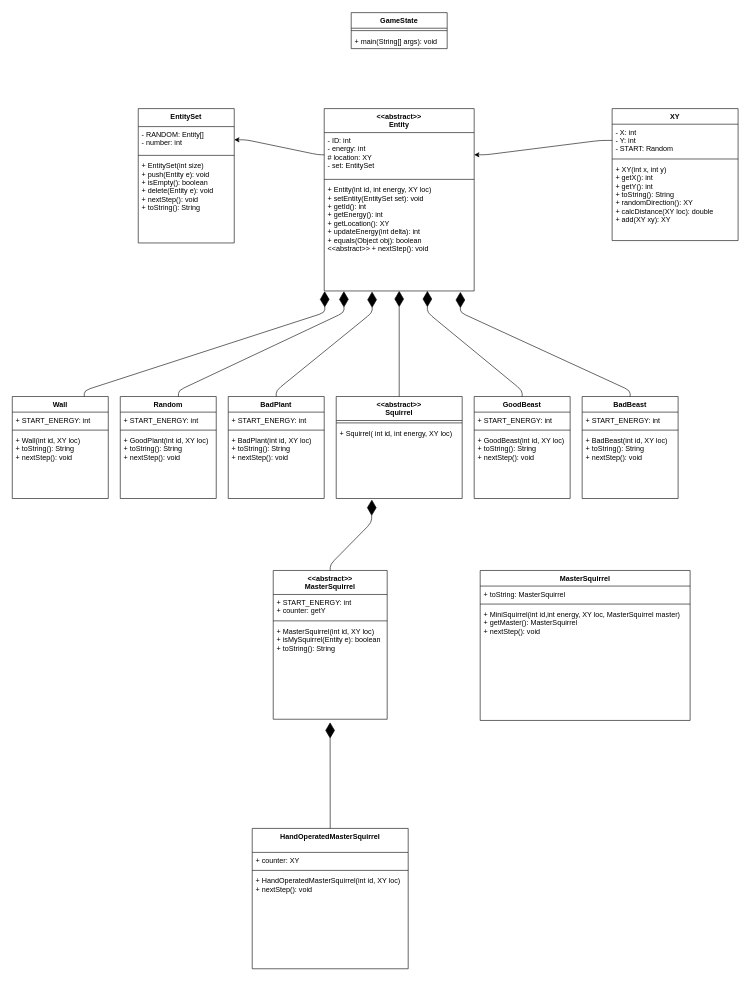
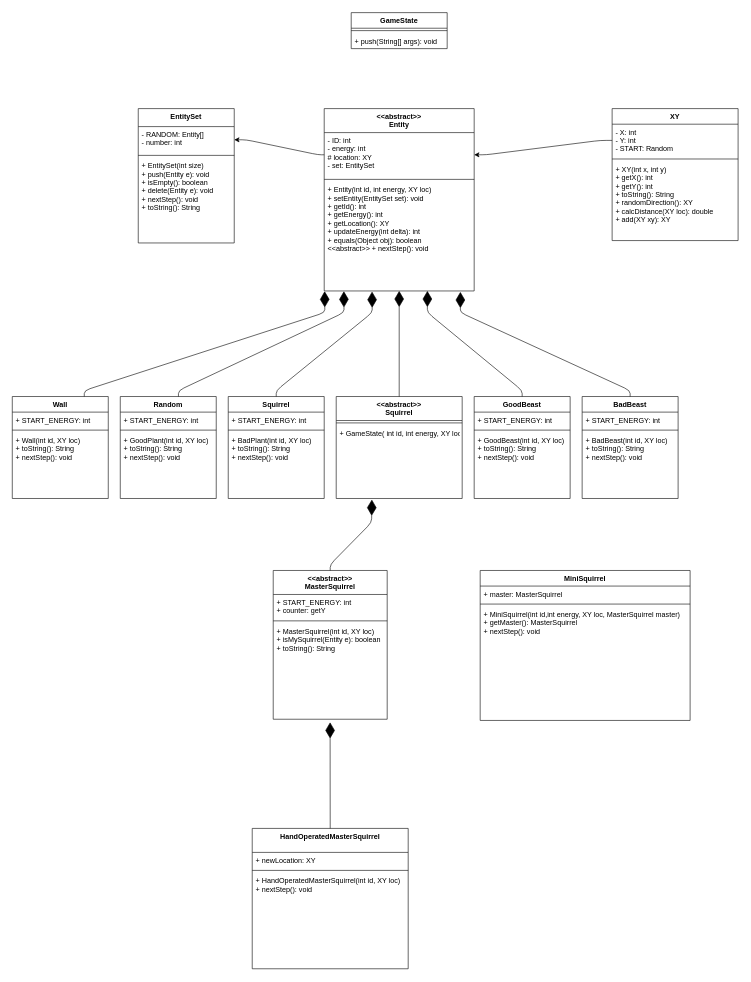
  <mxCell id="0" />
  <mxCell id="1" parent="0" />
  <mxCell id="2" value="Wall" style="swimlane;fontStyle=1;align=center;verticalAlign=top;childLayout=stackLayout;horizontal=1;startSize=26;horizontalStack=0;resizeParent=1;resizeParentMax=0;resizeLast=0;collapsible=1;marginBottom=0;" parent="1" vertex="1"><mxGeometry x="20" y="660" width="160" height="170" as="geometry" /></mxCell>
  <mxCell id="3" value="+ START_ENERGY: int" style="text;strokeColor=none;fillColor=none;align=left;verticalAlign=top;spacingLeft=4;spacingRight=4;overflow=hidden;rotatable=0;points=[[0,0.5],[1,0.5]];portConstraint=eastwest;" parent="2" vertex="1"><mxGeometry y="26" width="160" height="26" as="geometry" /></mxCell>
  <mxCell id="4" value="" style="line;strokeWidth=1;fillColor=none;align=left;verticalAlign=middle;spacingTop=-1;spacingLeft=3;spacingRight=3;rotatable=0;labelPosition=right;points=[];portConstraint=eastwest;" parent="2" vertex="1"><mxGeometry y="52" width="160" height="8" as="geometry" /></mxCell>
  <mxCell id="5" value="+ Wall(int id, XY loc)&#10;+ toString(): String&#10;+ nextStep(): void" style="text;strokeColor=none;fillColor=none;align=left;verticalAlign=top;spacingLeft=4;spacingRight=4;overflow=hidden;rotatable=0;points=[[0,0.5],[1,0.5]];portConstraint=eastwest;" parent="2" vertex="1"><mxGeometry y="60" width="160" height="110" as="geometry" /></mxCell>
- <mxCell id="6" value="BadPlant" style="swimlane;fontStyle=1;align=center;verticalAlign=top;childLayout=stackLayout;horizontal=1;startSize=26;horizontalStack=0;resizeParent=1;resizeParentMax=0;resizeLast=0;collapsible=1;marginBottom=0;" parent="1" vertex="1"><mxGeometry x="380" y="660" width="160" height="170" as="geometry" /></mxCell>
+ <mxCell id="6" value="Squirrel" style="swimlane;fontStyle=1;align=center;verticalAlign=top;childLayout=stackLayout;horizontal=1;startSize=26;horizontalStack=0;resizeParent=1;resizeParentMax=0;resizeLast=0;collapsible=1;marginBottom=0;" parent="1" vertex="1"><mxGeometry x="380" y="660" width="160" height="170" as="geometry" /></mxCell>
  <mxCell id="7" value="+ START_ENERGY: int" style="text;strokeColor=none;fillColor=none;align=left;verticalAlign=top;spacingLeft=4;spacingRight=4;overflow=hidden;rotatable=0;points=[[0,0.5],[1,0.5]];portConstraint=eastwest;" parent="6" vertex="1"><mxGeometry y="26" width="160" height="26" as="geometry" /></mxCell>
  <mxCell id="8" value="" style="line;strokeWidth=1;fillColor=none;align=left;verticalAlign=middle;spacingTop=-1;spacingLeft=3;spacingRight=3;rotatable=0;labelPosition=right;points=[];portConstraint=eastwest;" parent="6" vertex="1"><mxGeometry y="52" width="160" height="8" as="geometry" /></mxCell>
  <mxCell id="9" value="+ BadPlant(int id, XY loc)&#10;+ toString(): String&#10;+ nextStep(): void" style="text;strokeColor=none;fillColor=none;align=left;verticalAlign=top;spacingLeft=4;spacingRight=4;overflow=hidden;rotatable=0;points=[[0,0.5],[1,0.5]];portConstraint=eastwest;" parent="6" vertex="1"><mxGeometry y="60" width="160" height="110" as="geometry" /></mxCell>
  <mxCell id="10" value="Random" style="swimlane;fontStyle=1;align=center;verticalAlign=top;childLayout=stackLayout;horizontal=1;startSize=26;horizontalStack=0;resizeParent=1;resizeParentMax=0;resizeLast=0;collapsible=1;marginBottom=0;" parent="1" vertex="1"><mxGeometry x="200" y="660" width="160" height="170" as="geometry" /></mxCell>
  <mxCell id="11" value="+ START_ENERGY: int" style="text;strokeColor=none;fillColor=none;align=left;verticalAlign=top;spacingLeft=4;spacingRight=4;overflow=hidden;rotatable=0;points=[[0,0.5],[1,0.5]];portConstraint=eastwest;" parent="10" vertex="1"><mxGeometry y="26" width="160" height="26" as="geometry" /></mxCell>
  <mxCell id="12" value="" style="line;strokeWidth=1;fillColor=none;align=left;verticalAlign=middle;spacingTop=-1;spacingLeft=3;spacingRight=3;rotatable=0;labelPosition=right;points=[];portConstraint=eastwest;" parent="10" vertex="1"><mxGeometry y="52" width="160" height="8" as="geometry" /></mxCell>
  <mxCell id="13" value="+ GoodPlant(int id, XY loc)&#10;+ toString(): String&#10;+ nextStep(): void" style="text;strokeColor=none;fillColor=none;align=left;verticalAlign=top;spacingLeft=4;spacingRight=4;overflow=hidden;rotatable=0;points=[[0,0.5],[1,0.5]];portConstraint=eastwest;" parent="10" vertex="1"><mxGeometry y="60" width="160" height="110" as="geometry" /></mxCell>
  <mxCell id="14" value="BadBeast" style="swimlane;fontStyle=1;align=center;verticalAlign=top;childLayout=stackLayout;horizontal=1;startSize=26;horizontalStack=0;resizeParent=1;resizeParentMax=0;resizeLast=0;collapsible=1;marginBottom=0;" parent="1" vertex="1"><mxGeometry x="970" y="660" width="160" height="170" as="geometry" /></mxCell>
  <mxCell id="15" value="+ START_ENERGY: int" style="text;strokeColor=none;fillColor=none;align=left;verticalAlign=top;spacingLeft=4;spacingRight=4;overflow=hidden;rotatable=0;points=[[0,0.5],[1,0.5]];portConstraint=eastwest;" parent="14" vertex="1"><mxGeometry y="26" width="160" height="26" as="geometry" /></mxCell>
  <mxCell id="16" value="" style="line;strokeWidth=1;fillColor=none;align=left;verticalAlign=middle;spacingTop=-1;spacingLeft=3;spacingRight=3;rotatable=0;labelPosition=right;points=[];portConstraint=eastwest;" parent="14" vertex="1"><mxGeometry y="52" width="160" height="8" as="geometry" /></mxCell>
  <mxCell id="17" value="+ BadBeast(int id, XY loc)&#10;+ toString(): String&#10;+ nextStep(): void" style="text;strokeColor=none;fillColor=none;align=left;verticalAlign=top;spacingLeft=4;spacingRight=4;overflow=hidden;rotatable=0;points=[[0,0.5],[1,0.5]];portConstraint=eastwest;" parent="14" vertex="1"><mxGeometry y="60" width="160" height="110" as="geometry" /></mxCell>
  <mxCell id="18" value="GoodBeast" style="swimlane;fontStyle=1;align=center;verticalAlign=top;childLayout=stackLayout;horizontal=1;startSize=26;horizontalStack=0;resizeParent=1;resizeParentMax=0;resizeLast=0;collapsible=1;marginBottom=0;" parent="1" vertex="1"><mxGeometry x="790" y="660" width="160" height="170" as="geometry" /></mxCell>
  <mxCell id="19" value="+ START_ENERGY: int" style="text;strokeColor=none;fillColor=none;align=left;verticalAlign=top;spacingLeft=4;spacingRight=4;overflow=hidden;rotatable=0;points=[[0,0.5],[1,0.5]];portConstraint=eastwest;" parent="18" vertex="1"><mxGeometry y="26" width="160" height="26" as="geometry" /></mxCell>
  <mxCell id="20" value="" style="line;strokeWidth=1;fillColor=none;align=left;verticalAlign=middle;spacingTop=-1;spacingLeft=3;spacingRight=3;rotatable=0;labelPosition=right;points=[];portConstraint=eastwest;" parent="18" vertex="1"><mxGeometry y="52" width="160" height="8" as="geometry" /></mxCell>
  <mxCell id="21" value="+ GoodBeast(int id, XY loc)&#10;+ toString(): String&#10;+ nextStep(): void" style="text;strokeColor=none;fillColor=none;align=left;verticalAlign=top;spacingLeft=4;spacingRight=4;overflow=hidden;rotatable=0;points=[[0,0.5],[1,0.5]];portConstraint=eastwest;" parent="18" vertex="1"><mxGeometry y="60" width="160" height="110" as="geometry" /></mxCell>
- <mxCell id="22" value="MasterSquirrel" style="swimlane;fontStyle=1;align=center;verticalAlign=top;childLayout=stackLayout;horizontal=1;startSize=26;horizontalStack=0;resizeParent=1;resizeParentMax=0;resizeLast=0;collapsible=1;marginBottom=0;" parent="1" vertex="1"><mxGeometry x="800" y="950" width="350" height="250" as="geometry" /></mxCell>
- <mxCell id="23" value="+ toString: MasterSquirrel" style="text;strokeColor=none;fillColor=none;align=left;verticalAlign=top;spacingLeft=4;spacingRight=4;overflow=hidden;rotatable=0;points=[[0,0.5],[1,0.5]];portConstraint=eastwest;" parent="22" vertex="1"><mxGeometry y="26" width="350" height="26" as="geometry" /></mxCell>
+ <mxCell id="22" value="MiniSquirrel" style="swimlane;fontStyle=1;align=center;verticalAlign=top;childLayout=stackLayout;horizontal=1;startSize=26;horizontalStack=0;resizeParent=1;resizeParentMax=0;resizeLast=0;collapsible=1;marginBottom=0;" parent="1" vertex="1"><mxGeometry x="800" y="950" width="350" height="250" as="geometry" /></mxCell>
+ <mxCell id="23" value="+ master: MasterSquirrel" style="text;strokeColor=none;fillColor=none;align=left;verticalAlign=top;spacingLeft=4;spacingRight=4;overflow=hidden;rotatable=0;points=[[0,0.5],[1,0.5]];portConstraint=eastwest;" parent="22" vertex="1"><mxGeometry y="26" width="350" height="26" as="geometry" /></mxCell>
  <mxCell id="24" value="" style="line;strokeWidth=1;fillColor=none;align=left;verticalAlign=middle;spacingTop=-1;spacingLeft=3;spacingRight=3;rotatable=0;labelPosition=right;points=[];portConstraint=eastwest;" parent="22" vertex="1"><mxGeometry y="52" width="350" height="8" as="geometry" /></mxCell>
  <mxCell id="25" value="+ MiniSquirrel(int id,int energy, XY loc, MasterSquirrel master)&#10;+ getMaster(): MasterSquirrel&#10;+ nextStep(): void" style="text;strokeColor=none;fillColor=none;align=left;verticalAlign=top;spacingLeft=4;spacingRight=4;overflow=hidden;rotatable=0;points=[[0,0.5],[1,0.5]];portConstraint=eastwest;" parent="22" vertex="1"><mxGeometry y="60" width="350" height="190" as="geometry" /></mxCell>
  <mxCell id="26" value="&lt;&lt;abstract&gt;&gt;&#10;MasterSquirrel" style="swimlane;fontStyle=1;align=center;verticalAlign=top;childLayout=stackLayout;horizontal=1;startSize=40;horizontalStack=0;resizeParent=1;resizeParentMax=0;resizeLast=0;collapsible=1;marginBottom=0;" parent="1" vertex="1"><mxGeometry x="455" y="950" width="190" height="248" as="geometry" /></mxCell>
  <mxCell id="27" value="+ START_ENERGY: int&#10;+ counter: getY" style="text;strokeColor=none;fillColor=none;align=left;verticalAlign=top;spacingLeft=4;spacingRight=4;overflow=hidden;rotatable=0;points=[[0,0.5],[1,0.5]];portConstraint=eastwest;" parent="26" vertex="1"><mxGeometry y="40" width="190" height="40" as="geometry" /></mxCell>
  <mxCell id="28" value="" style="line;strokeWidth=1;fillColor=none;align=left;verticalAlign=middle;spacingTop=-1;spacingLeft=3;spacingRight=3;rotatable=0;labelPosition=right;points=[];portConstraint=eastwest;" parent="26" vertex="1"><mxGeometry y="80" width="190" height="8" as="geometry" /></mxCell>
  <mxCell id="29" value="+ MasterSquirrel(int id, XY loc)&#10;+ isMySquirrel(Entity e): boolean&#10;+ toString(): String" style="text;strokeColor=none;fillColor=none;align=left;verticalAlign=top;spacingLeft=4;spacingRight=4;overflow=hidden;rotatable=0;points=[[0,0.5],[1,0.5]];portConstraint=eastwest;" parent="26" vertex="1"><mxGeometry y="88" width="190" height="160" as="geometry" /></mxCell>
  <mxCell id="30" value="&lt;&lt;abstract&gt;&gt;&#10;Squirrel" style="swimlane;fontStyle=1;align=center;verticalAlign=top;childLayout=stackLayout;horizontal=1;startSize=40;horizontalStack=0;resizeParent=1;resizeParentMax=0;resizeLast=0;collapsible=1;marginBottom=0;" parent="1" vertex="1"><mxGeometry x="560" y="660" width="210" height="170" as="geometry" /></mxCell>
  <mxCell id="31" value="" style="line;strokeWidth=1;fillColor=none;align=left;verticalAlign=middle;spacingTop=-1;spacingLeft=3;spacingRight=3;rotatable=0;labelPosition=right;points=[];portConstraint=eastwest;" parent="30" vertex="1"><mxGeometry y="40" width="210" height="8" as="geometry" /></mxCell>
- <mxCell id="32" value="+ Squirrel( int id, int energy, XY loc)" style="text;strokeColor=none;fillColor=none;align=left;verticalAlign=top;spacingLeft=4;spacingRight=4;overflow=hidden;rotatable=0;points=[[0,0.5],[1,0.5]];portConstraint=eastwest;" parent="30" vertex="1"><mxGeometry y="48" width="210" height="122" as="geometry" /></mxCell>
+ <mxCell id="32" value="+ GameState( int id, int energy, XY loc)" style="text;strokeColor=none;fillColor=none;align=left;verticalAlign=top;spacingLeft=4;spacingRight=4;overflow=hidden;rotatable=0;points=[[0,0.5],[1,0.5]];portConstraint=eastwest;" parent="30" vertex="1"><mxGeometry y="48" width="210" height="122" as="geometry" /></mxCell>
  <mxCell id="33" value="XY" style="swimlane;fontStyle=1;align=center;verticalAlign=top;childLayout=stackLayout;horizontal=1;startSize=26;horizontalStack=0;resizeParent=1;resizeParentMax=0;resizeLast=0;collapsible=1;marginBottom=0;" parent="1" vertex="1"><mxGeometry x="1020" y="180" width="210" height="220" as="geometry" /></mxCell>
  <mxCell id="34" value="- X: int&#10;- Y: int&#10;- START: Random&#10;" style="text;strokeColor=none;fillColor=none;align=left;verticalAlign=top;spacingLeft=4;spacingRight=4;overflow=hidden;rotatable=0;points=[[0,0.5],[1,0.5]];portConstraint=eastwest;" parent="33" vertex="1"><mxGeometry y="26" width="210" height="54" as="geometry" /></mxCell>
  <mxCell id="35" value="" style="line;strokeWidth=1;fillColor=none;align=left;verticalAlign=middle;spacingTop=-1;spacingLeft=3;spacingRight=3;rotatable=0;labelPosition=right;points=[];portConstraint=eastwest;" parent="33" vertex="1"><mxGeometry y="80" width="210" height="8" as="geometry" /></mxCell>
  <mxCell id="36" value="+ XY(int x, int y)&#10;+ getX(): int&#10;+ getY(): int&#10;+ toString(): String&#10;+ randomDirection(): XY&#10;+ calcDistance(XY loc): double&#10;+ add(XY xy): XY" style="text;strokeColor=none;fillColor=none;align=left;verticalAlign=top;spacingLeft=4;spacingRight=4;overflow=hidden;rotatable=0;points=[[0,0.5],[1,0.5]];portConstraint=eastwest;" parent="33" vertex="1"><mxGeometry y="88" width="210" height="132" as="geometry" /></mxCell>
  <mxCell id="37" value="EntitySet" style="swimlane;fontStyle=1;align=center;verticalAlign=top;childLayout=stackLayout;horizontal=1;startSize=30;horizontalStack=0;resizeParent=1;resizeParentMax=0;resizeLast=0;collapsible=1;marginBottom=0;" parent="1" vertex="1"><mxGeometry x="230" y="180" width="160" height="224" as="geometry" /></mxCell>
  <mxCell id="38" value="- RANDOM: Entity[]&#10;- number: int" style="text;strokeColor=none;fillColor=none;align=left;verticalAlign=top;spacingLeft=4;spacingRight=4;overflow=hidden;rotatable=0;points=[[0,0.5],[1,0.5]];portConstraint=eastwest;" parent="37" vertex="1"><mxGeometry y="30" width="160" height="44" as="geometry" /></mxCell>
  <mxCell id="39" value="" style="line;strokeWidth=1;fillColor=none;align=left;verticalAlign=middle;spacingTop=-1;spacingLeft=3;spacingRight=3;rotatable=0;labelPosition=right;points=[];portConstraint=eastwest;" parent="37" vertex="1"><mxGeometry y="74" width="160" height="8" as="geometry" /></mxCell>
  <mxCell id="40" value="+ EntitySet(int size)&#10;+ push(Entity e): void&#10;+ isEmpty(): boolean&#10;+ delete(Entity e): void&#10;+ nextStep(): void&#10;+ toString(): String&#10;" style="text;strokeColor=none;fillColor=none;align=left;verticalAlign=top;spacingLeft=4;spacingRight=4;overflow=hidden;rotatable=0;points=[[0,0.5],[1,0.5]];portConstraint=eastwest;" parent="37" vertex="1"><mxGeometry y="82" width="160" height="142" as="geometry" /></mxCell>
  <mxCell id="41" value="&lt;&lt;abstract&gt;&gt;&#10;Entity" style="swimlane;fontStyle=1;align=center;verticalAlign=top;childLayout=stackLayout;horizontal=1;startSize=40;horizontalStack=0;resizeParent=1;resizeParentMax=0;resizeLast=0;collapsible=1;marginBottom=0;" parent="1" vertex="1"><mxGeometry x="540" y="180" width="250" height="304" as="geometry" /></mxCell>
  <mxCell id="42" value="- ID: int&#10;- energy: int&#10;# location: XY&#10;- set: EntitySet&#10;" style="text;strokeColor=none;fillColor=none;align=left;verticalAlign=top;spacingLeft=4;spacingRight=4;overflow=hidden;rotatable=0;points=[[0,0.5],[1,0.5]];portConstraint=eastwest;" parent="41" vertex="1"><mxGeometry y="40" width="250" height="74" as="geometry" /></mxCell>
  <mxCell id="43" value="" style="line;strokeWidth=1;fillColor=none;align=left;verticalAlign=middle;spacingTop=-1;spacingLeft=3;spacingRight=3;rotatable=0;labelPosition=right;points=[];portConstraint=eastwest;" parent="41" vertex="1"><mxGeometry y="114" width="250" height="8" as="geometry" /></mxCell>
  <mxCell id="44" value="+ Entity(int id, int energy, XY loc)&#10;+ setEntity(EntitySet set): void&#10;+ getId(): int&#10;+ getEnergy(): int&#10;+ getLocation(): XY&#10;+ updateEnergy(int delta): int&#10;+ equals(Object obj): boolean&#10;&lt;&lt;abstract&gt;&gt; + nextStep(): void" style="text;strokeColor=none;fillColor=none;align=left;verticalAlign=top;spacingLeft=4;spacingRight=4;overflow=hidden;rotatable=0;points=[[0,0.5],[1,0.5]];portConstraint=eastwest;" parent="41" vertex="1"><mxGeometry y="122" width="250" height="182" as="geometry" /></mxCell>
  <mxCell id="45" value="GameState" style="swimlane;fontStyle=1;align=center;verticalAlign=top;childLayout=stackLayout;horizontal=1;startSize=26;horizontalStack=0;resizeParent=1;resizeParentMax=0;resizeLast=0;collapsible=1;marginBottom=0;" parent="1" vertex="1"><mxGeometry x="585" y="20" width="160" height="60" as="geometry" /></mxCell>
  <mxCell id="46" value="" style="line;strokeWidth=1;fillColor=none;align=left;verticalAlign=middle;spacingTop=-1;spacingLeft=3;spacingRight=3;rotatable=0;labelPosition=right;points=[];portConstraint=eastwest;" parent="45" vertex="1"><mxGeometry y="26" width="160" height="8" as="geometry" /></mxCell>
- <mxCell id="47" value="+ main(String[] args): void" style="text;strokeColor=none;fillColor=none;align=left;verticalAlign=top;spacingLeft=4;spacingRight=4;overflow=hidden;rotatable=0;points=[[0,0.5],[1,0.5]];portConstraint=eastwest;" parent="45" vertex="1"><mxGeometry y="34" width="160" height="26" as="geometry" /></mxCell>
+ <mxCell id="47" value="+ push(String[] args): void" style="text;strokeColor=none;fillColor=none;align=left;verticalAlign=top;spacingLeft=4;spacingRight=4;overflow=hidden;rotatable=0;points=[[0,0.5],[1,0.5]];portConstraint=eastwest;" parent="45" vertex="1"><mxGeometry y="34" width="160" height="26" as="geometry" /></mxCell>
  <mxCell id="48" value="" style="endArrow=diamondThin;endFill=1;endSize=24;html=1;exitX=0.5;exitY=0;exitDx=0;exitDy=0;entryX=0.5;entryY=1;entryDx=0;entryDy=0;" parent="1" source="30" target="41" edge="1"><mxGeometry width="160" relative="1" as="geometry"><mxPoint x="440" y="330" as="sourcePoint" /><mxPoint x="660" y="300" as="targetPoint" /></mxGeometry></mxCell>
  <mxCell id="49" value="" style="endArrow=diamondThin;endFill=1;endSize=24;html=1;exitX=0.5;exitY=0;exitDx=0;exitDy=0;entryX=0.688;entryY=1;entryDx=0;entryDy=0;entryPerimeter=0;" parent="1" source="18" target="44" edge="1"><mxGeometry width="160" relative="1" as="geometry"><mxPoint x="820" y="640" as="sourcePoint" /><mxPoint x="810" y="450" as="targetPoint" /><Array as="points"><mxPoint x="870" y="650" /><mxPoint x="712" y="520" /></Array></mxGeometry></mxCell>
  <mxCell id="50" value="" style="endArrow=diamondThin;endFill=1;endSize=24;html=1;exitX=0.5;exitY=0;exitDx=0;exitDy=0;entryX=0.319;entryY=1.006;entryDx=0;entryDy=0;entryPerimeter=0;" parent="1" source="6" target="44" edge="1"><mxGeometry width="160" relative="1" as="geometry"><mxPoint x="650" y="680" as="sourcePoint" /><mxPoint x="629" y="590" as="targetPoint" /><Array as="points"><mxPoint x="460" y="650" /><mxPoint x="620" y="520" /></Array></mxGeometry></mxCell>
  <mxCell id="51" value="" style="endArrow=diamondThin;endFill=1;endSize=24;html=1;entryX=0.131;entryY=1.003;entryDx=0;entryDy=0;entryPerimeter=0;" parent="1" target="44" edge="1"><mxGeometry width="160" relative="1" as="geometry"><mxPoint x="297" y="660" as="sourcePoint" /><mxPoint x="650" y="500" as="targetPoint" /><Array as="points"><mxPoint x="297" y="650" /><mxPoint x="573" y="520" /></Array></mxGeometry></mxCell>
  <mxCell id="52" value="" style="endArrow=diamondThin;endFill=1;endSize=24;html=1;exitX=0.75;exitY=0;exitDx=0;exitDy=0;entryX=0.003;entryY=1.003;entryDx=0;entryDy=0;entryPerimeter=0;" parent="1" source="2" target="44" edge="1"><mxGeometry width="160" relative="1" as="geometry"><mxPoint x="670" y="700" as="sourcePoint" /><mxPoint x="520" y="483" as="targetPoint" /><Array as="points"><mxPoint x="140" y="650" /><mxPoint x="541" y="520" /></Array></mxGeometry></mxCell>
  <mxCell id="53" value="" style="endArrow=diamondThin;endFill=1;endSize=24;html=1;exitX=0.5;exitY=0;exitDx=0;exitDy=0;entryX=0.908;entryY=1.009;entryDx=0;entryDy=0;entryPerimeter=0;" parent="1" source="14" target="44" edge="1"><mxGeometry width="160" relative="1" as="geometry"><mxPoint x="680" y="710" as="sourcePoint" /><mxPoint x="670" y="520" as="targetPoint" /><Array as="points"><mxPoint x="1050" y="650" /><mxPoint x="767" y="520" /></Array></mxGeometry></mxCell>
  <mxCell id="54" value="" style="endArrow=diamondThin;endFill=1;endSize=24;html=1;exitX=0.5;exitY=0;exitDx=0;exitDy=0;entryX=0.283;entryY=1.015;entryDx=0;entryDy=0;entryPerimeter=0;" parent="1" source="26" target="32" edge="1"><mxGeometry width="160" relative="1" as="geometry"><mxPoint x="675" y="680" as="sourcePoint" /><mxPoint x="685" y="504" as="targetPoint" /><Array as="points"><mxPoint x="550" y="940" /><mxPoint x="619" y="870" /></Array></mxGeometry></mxCell>
  <mxCell id="55" value="HandOperatedMasterSquirrel" style="swimlane;fontStyle=1;align=center;verticalAlign=top;childLayout=stackLayout;horizontal=1;startSize=40;horizontalStack=0;resizeParent=1;resizeParentMax=0;resizeLast=0;collapsible=1;marginBottom=0;" parent="1" vertex="1"><mxGeometry x="420" y="1380" width="260" height="234" as="geometry" /></mxCell>
- <mxCell id="56" value="+ counter: XY" style="text;strokeColor=none;fillColor=none;align=left;verticalAlign=top;spacingLeft=4;spacingRight=4;overflow=hidden;rotatable=0;points=[[0,0.5],[1,0.5]];portConstraint=eastwest;" parent="55" vertex="1"><mxGeometry y="40" width="260" height="26" as="geometry" /></mxCell>
+ <mxCell id="56" value="+ newLocation: XY" style="text;strokeColor=none;fillColor=none;align=left;verticalAlign=top;spacingLeft=4;spacingRight=4;overflow=hidden;rotatable=0;points=[[0,0.5],[1,0.5]];portConstraint=eastwest;" parent="55" vertex="1"><mxGeometry y="40" width="260" height="26" as="geometry" /></mxCell>
  <mxCell id="57" value="" style="line;strokeWidth=1;fillColor=none;align=left;verticalAlign=middle;spacingTop=-1;spacingLeft=3;spacingRight=3;rotatable=0;labelPosition=right;points=[];portConstraint=eastwest;" parent="55" vertex="1"><mxGeometry y="66" width="260" height="8" as="geometry" /></mxCell>
  <mxCell id="58" value="+ HandOperatedMasterSquirrel(int id, XY loc)&#10;+ nextStep(): void" style="text;strokeColor=none;fillColor=none;align=left;verticalAlign=top;spacingLeft=4;spacingRight=4;overflow=hidden;rotatable=0;points=[[0,0.5],[1,0.5]];portConstraint=eastwest;" parent="55" vertex="1"><mxGeometry y="74" width="260" height="160" as="geometry" /></mxCell>
  <mxCell id="59" value="" style="endArrow=classic;html=1;exitX=0;exitY=0.5;exitDx=0;exitDy=0;entryX=1;entryY=0.5;entryDx=0;entryDy=0;" edge="1" parent="1" source="42" target="38"><mxGeometry width="50" height="50" relative="1" as="geometry"><mxPoint x="450" y="150" as="sourcePoint" /><mxPoint x="610" y="120" as="targetPoint" /><Array as="points"><mxPoint x="530" y="257" /><mxPoint x="410" y="232" /></Array></mxGeometry></mxCell>
  <mxCell id="60" value="" style="endArrow=diamondThin;endFill=1;endSize=24;html=1;exitX=0.5;exitY=0;exitDx=0;exitDy=0;entryX=0.499;entryY=1.032;entryDx=0;entryDy=0;entryPerimeter=0;" edge="1" parent="1" source="55" target="29"><mxGeometry width="160" relative="1" as="geometry"><mxPoint x="720" y="1426" as="sourcePoint" /><mxPoint x="720" y="1250" as="targetPoint" /></mxGeometry></mxCell>
  <mxCell id="61" value="" style="endArrow=classic;html=1;exitX=0;exitY=0.5;exitDx=0;exitDy=0;entryX=1;entryY=0.5;entryDx=0;entryDy=0;" edge="1" parent="1" source="34" target="42"><mxGeometry width="50" height="50" relative="1" as="geometry"><mxPoint x="940" y="177.06" as="sourcePoint" /><mxPoint x="940.32" y="79.998" as="targetPoint" /><Array as="points"><mxPoint x="1000" y="233" /><mxPoint x="810" y="257" /></Array></mxGeometry></mxCell>
